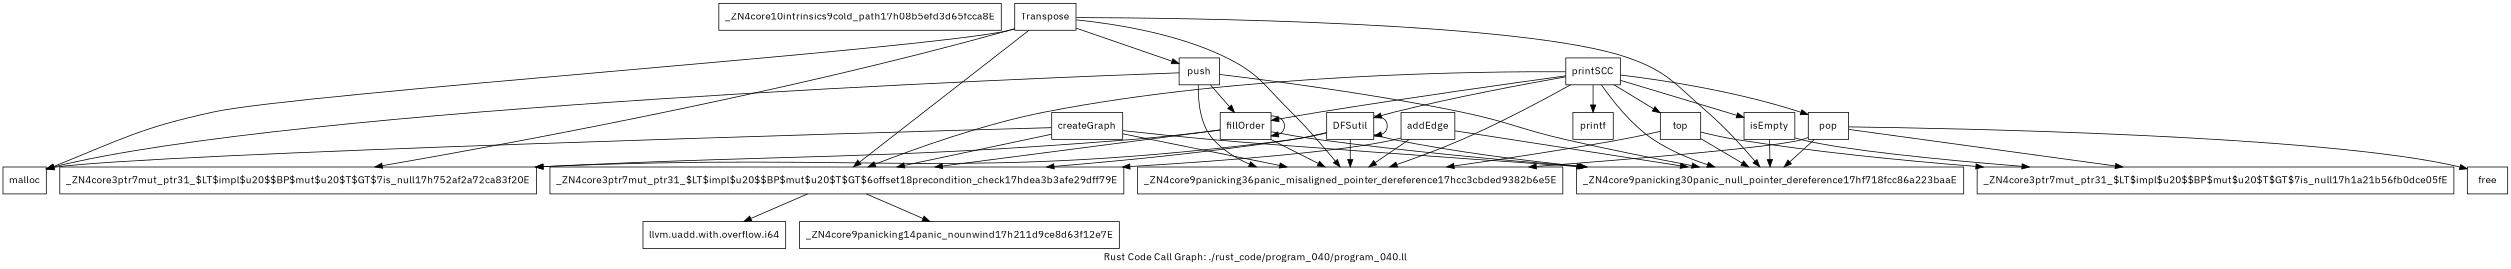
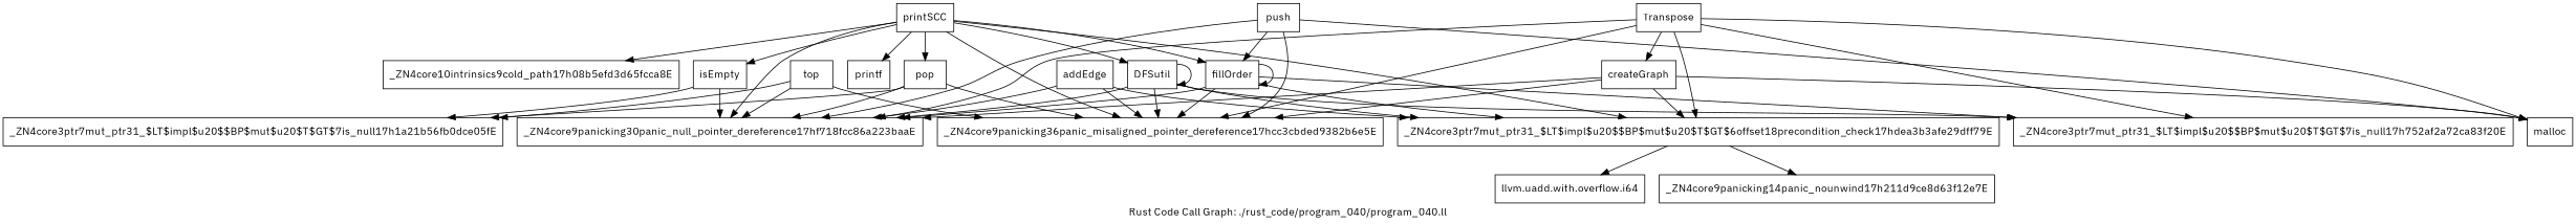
  digraph {
    fontname="IBM Plex Sans"
    label="Rust Code Call Graph: ./rust_code/program_040/program_040.ll"
    node [fontname="IBM Plex Sans" shape=record]
    edge [fontname="IBM Plex Sans"]
    n1 [label="{_ZN4core10intrinsics9cold_path17h08b5efd3d65fcca8E}"]
    n2 [label="{_ZN4core3ptr7mut_ptr31_$LT$impl$u20$$BP$mut$u20$T$GT$6offset18precondition_check17hdea3b3afe29dff79E}"]
    n3 [label="{llvm.uadd.with.overflow.i64}"]
    n4 [label="{_ZN4core9panicking14panic_nounwind17h211d9ce8d63f12e7E}"]
    n5 [label="{_ZN4core3ptr7mut_ptr31_$LT$impl$u20$$BP$mut$u20$T$GT$7is_null17h1a21b56fb0dce05fE}"]
    n6 [label="{_ZN4core3ptr7mut_ptr31_$LT$impl$u20$$BP$mut$u20$T$GT$7is_null17h752af2a72ca83f20E}"]
    n7 [label="{top}"]
    n8 [label="{_ZN4core9panicking30panic_null_pointer_dereference17hf718fcc86a223baaE}"]
    n9 [label="{_ZN4core9panicking36panic_misaligned_pointer_dereference17hcc3cbded9382b6e5E}"]
    n10 [label="{createGraph}"]
    n11 [label="{malloc}"]
    n12 [label="{pop}"]
-   n13 [label="{free}"]
    n14 [label="{isEmpty}"]
    n15 [label="{push}"]
    n16 [label="{fillOrder}"]
    n17 [label="{addEdge}"]
    n18 [label="{Transpose}"]
    n19 [label="{DFSutil}"]
    n20 [label="{printf}"]
    n21 [label="{printSCC}"]
    n2 -> n3
    n2 -> n4
    n7 -> n5
    n7 -> n8
    n7 -> n9
    n10 -> n2
    n10 -> n8
    n10 -> n9
    n10 -> n11
    n12 -> n5
    n12 -> n8
    n12 -> n9
-   n12 -> n13
    n14 -> n5
    n14 -> n8
    n15 -> n8
    n15 -> n9
    n15 -> n11
    n15 -> n16
    n16 -> n2
    n16 -> n6
    n16 -> n8
    n16 -> n9
    n16 -> n16
    n17 -> n2
    n17 -> n8
    n17 -> n9
    n18 -> n2
    n18 -> n6
    n18 -> n8
    n18 -> n9
-   n18 -> n15
+   n18 -> n10
    n18 -> n11
    n19 -> n2
    n19 -> n6
    n19 -> n8
    n19 -> n9
    n19 -> n19
    n21 -> n2
-   n21 -> n7
+   n21 -> n1
    n21 -> n8
    n21 -> n9
    n21 -> n12
    n21 -> n14
    n21 -> n16
    n21 -> n19
    n21 -> n20
  }
